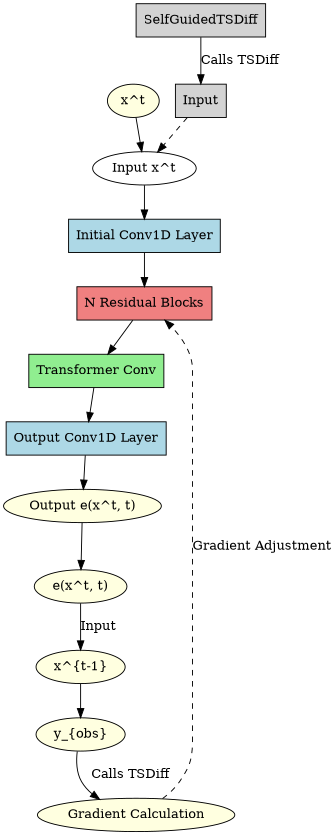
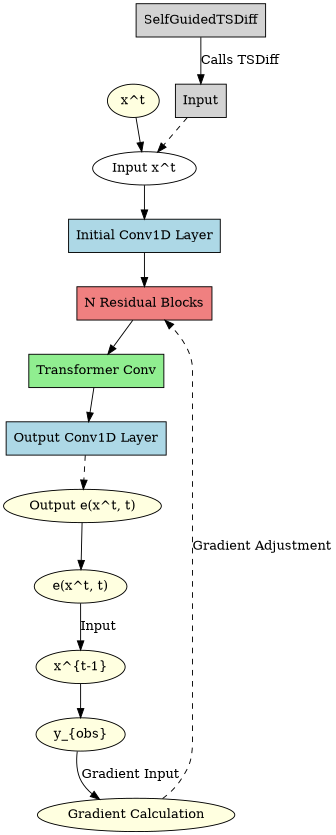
  digraph {
    rankdir=TB
    node [fillcolor=lightyellow shape=ellipse style=filled]
    n1 [label="x^t"]
    n2 [label="Input x^t" fillcolor="" style=""]
    n3 [fillcolor=lightblue label="Initial Conv1D Layer" shape=box]
    n4 [fillcolor=lightcoral label="N Residual Blocks" shape=box]
    n5 [fillcolor=lightgreen label="Transformer Conv" shape=box]
    n6 [fillcolor=lightblue label="Output Conv1D Layer" shape=box]
    n7 [label="Output e(x^t, t)"]
    n8 [label="e(x^t, t)"]
    n9 [label="x^{t-1}"]
    n10 [label="y_{obs}"]
    n11 [label="Gradient Calculation"]
    n12 [fillcolor=lightgrey label=Input shape=box]
    n13 [fillcolor=lightgrey label=SelfGuidedTSDiff shape=box]
    n1 -> n2
    n2 -> n3
    n3 -> n4
    n4 -> n5
    n5 -> n6
-   n6 -> n7
+   n6 -> n7 [style=dashed]
    n7 -> n8
    n8 -> n9 [label=Input]
    n9 -> n10
-   n10 -> n11 [label="Calls TSDiff"]
+   n10 -> n11 [label="Gradient Input"]
    n11 -> n4 [label="Gradient Adjustment" style=dashed]
    n12 -> n2 [style=dashed]
    n13 -> n12 [label="Calls TSDiff" style=solid]
  }
